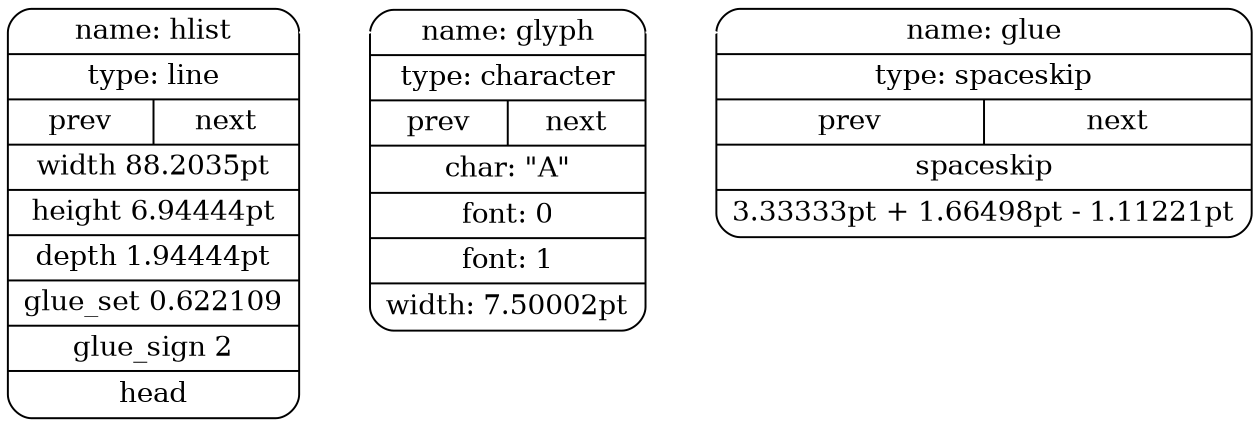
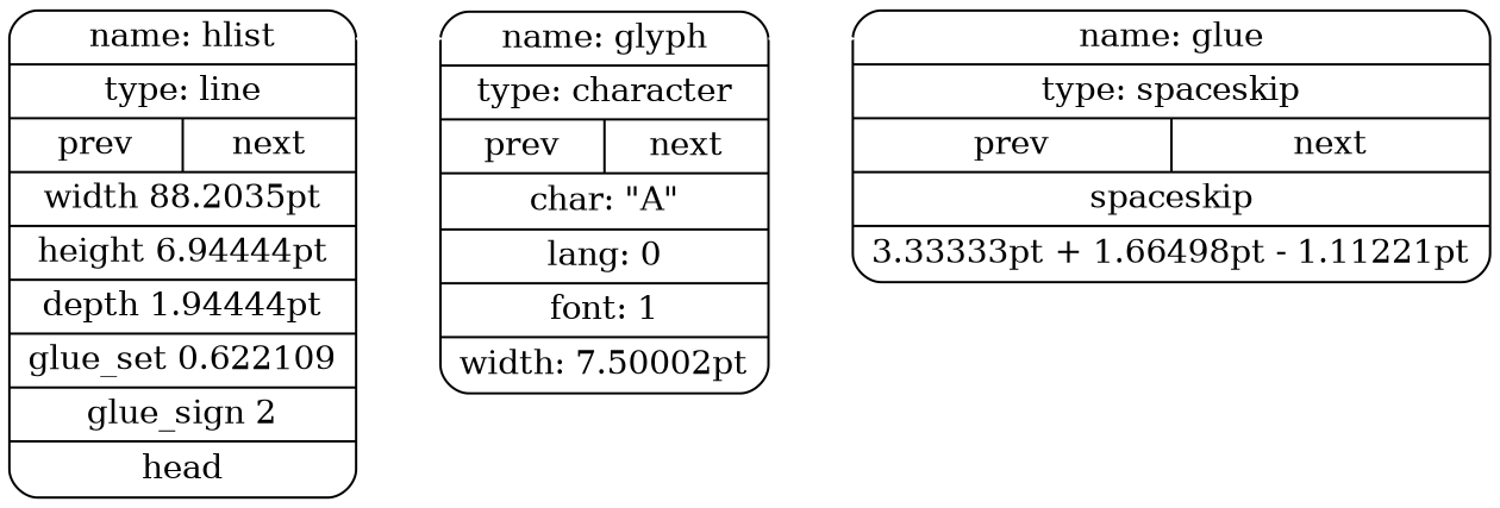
  digraph {
    rankdir=LR
    node [shape=record style=rounded]
    edge [color=white headport=title tailport=title]
    n1 [label="<title> name: hlist | <sub> type: line  |  { <prev> prev |<next> next }|<width> width 88.2035pt|<height> height 6.94444pt|<depth> depth 1.94444pt|<glue_set> glue_set 0.622109|<glue_sign> glue_sign 2|<head> head"]
-   n2 [label="<title> name: glyph | <sub> type: character  |  { <prev> prev |<next> next }|<char> char: \"A\"|<lang> font: 0|<font> font: 1|<width> width: 7.50002pt"]
+   n2 [label="<title> name: glyph | <sub> type: character  |  { <prev> prev |<next> next }|<char> char: \"A\"|<lang> lang: 0|<font> font: 1|<width> width: 7.50002pt"]
    n3 [label="<title> name: glue | <sub> type: spaceskip  |  { <prev> prev |<next> next }|<subtype> spaceskip|<spec> 3.33333pt + 1.66498pt - 1.11221pt"]
    n1 -> n2
    n2 -> n3
  }
